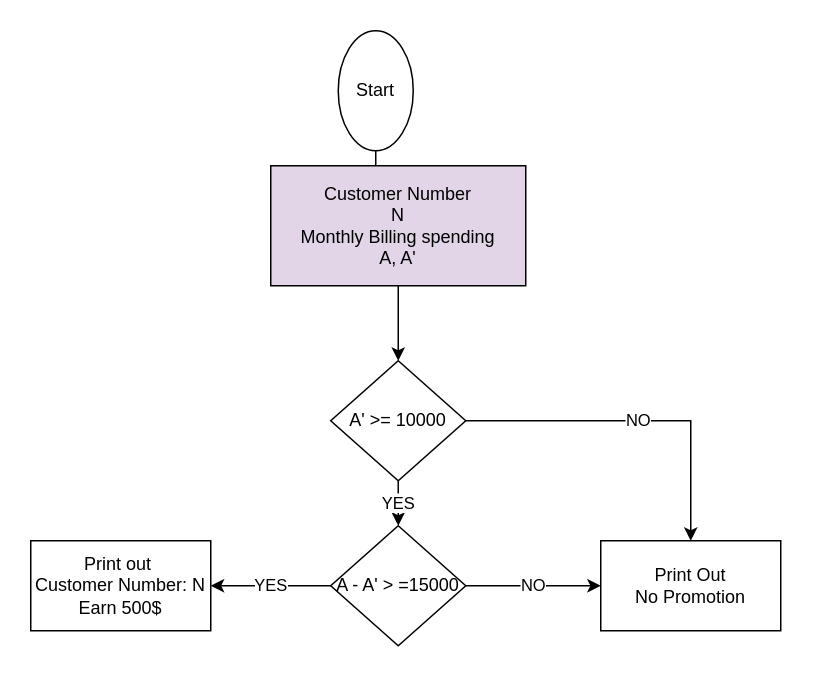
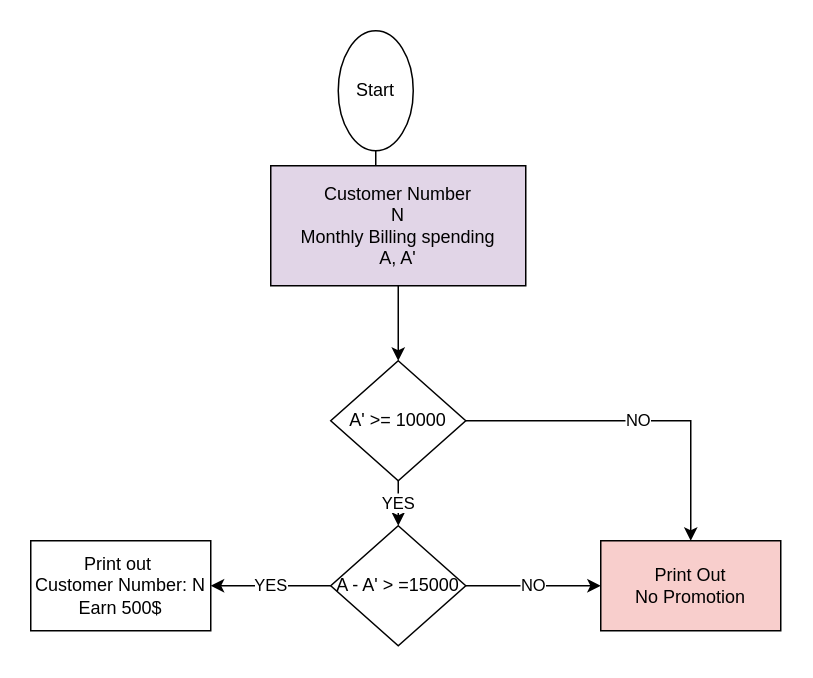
  <mxCell id="0" />
  <mxCell id="1" parent="0" />
  <mxCell id="2" value="" style="edgeStyle=orthogonalEdgeStyle;rounded=0;orthogonalLoop=1;jettySize=auto;html=1;" parent="1" source="3" target="5" edge="1"><mxGeometry relative="1" as="geometry" /></mxCell>
  <mxCell id="3" value="Start" style="ellipse;whiteSpace=wrap;html=1;aspect=fixed;" parent="1" vertex="1"><mxGeometry x="225" y="20" width="50" height="80" as="geometry" /></mxCell>
  <mxCell id="4" value="" style="edgeStyle=orthogonalEdgeStyle;rounded=0;orthogonalLoop=1;jettySize=auto;html=1;" parent="1" source="5" edge="1"><mxGeometry relative="1" as="geometry"><mxPoint x="265" y="240" as="targetPoint" /></mxGeometry></mxCell>
  <mxCell id="5" value="Customer Number&lt;br&gt;N&lt;br&gt;Monthly Billing spending&lt;br&gt;A, A'" style="whiteSpace=wrap;html=1;fillColor=#e1d5e7;" parent="1" vertex="1"><mxGeometry x="180" y="110" width="170" height="80" as="geometry" /></mxCell>
  <mxCell id="6" value="YES" style="edgeStyle=orthogonalEdgeStyle;rounded=0;orthogonalLoop=1;jettySize=auto;html=1;" parent="1" source="8" edge="1"><mxGeometry relative="1" as="geometry"><mxPoint x="265.04" y="350" as="targetPoint" /></mxGeometry></mxCell>
  <mxCell id="7" value="NO" style="edgeStyle=orthogonalEdgeStyle;rounded=0;orthogonalLoop=1;jettySize=auto;html=1;entryX=0.5;entryY=0;entryDx=0;entryDy=0;" parent="1" source="8" target="13" edge="1"><mxGeometry relative="1" as="geometry" /></mxCell>
  <mxCell id="8" value="A' &amp;gt;= 10000" style="rhombus;whiteSpace=wrap;html=1;" parent="1" vertex="1"><mxGeometry x="220" y="240" width="90" height="80" as="geometry" /></mxCell>
  <mxCell id="9" value="YES" style="edgeStyle=orthogonalEdgeStyle;rounded=0;orthogonalLoop=1;jettySize=auto;html=1;" parent="1" source="11" target="12" edge="1"><mxGeometry relative="1" as="geometry" /></mxCell>
  <mxCell id="10" value="NO" style="edgeStyle=orthogonalEdgeStyle;rounded=0;orthogonalLoop=1;jettySize=auto;html=1;" parent="1" source="11" target="13" edge="1"><mxGeometry relative="1" as="geometry" /></mxCell>
  <mxCell id="11" value="A - A' &amp;gt; =15000" style="rhombus;whiteSpace=wrap;html=1;" parent="1" vertex="1"><mxGeometry x="220" y="350" width="90" height="80" as="geometry" /></mxCell>
  <mxCell id="12" value="Print out&amp;nbsp;&lt;br&gt;Customer Number: N&lt;br&gt;Earn 500$" style="whiteSpace=wrap;html=1;" parent="1" vertex="1"><mxGeometry x="20" y="360" width="120" height="60" as="geometry" /></mxCell>
- <mxCell id="13" value="Print Out &lt;br&gt;No Promotion" style="whiteSpace=wrap;html=1;" parent="1" vertex="1"><mxGeometry x="400" y="360" width="120" height="60" as="geometry" /></mxCell>
+ <mxCell id="13" value="Print Out &lt;br&gt;No Promotion" style="whiteSpace=wrap;html=1;fillColor=#f8cecc;" parent="1" vertex="1"><mxGeometry x="400" y="360" width="120" height="60" as="geometry" /></mxCell>
